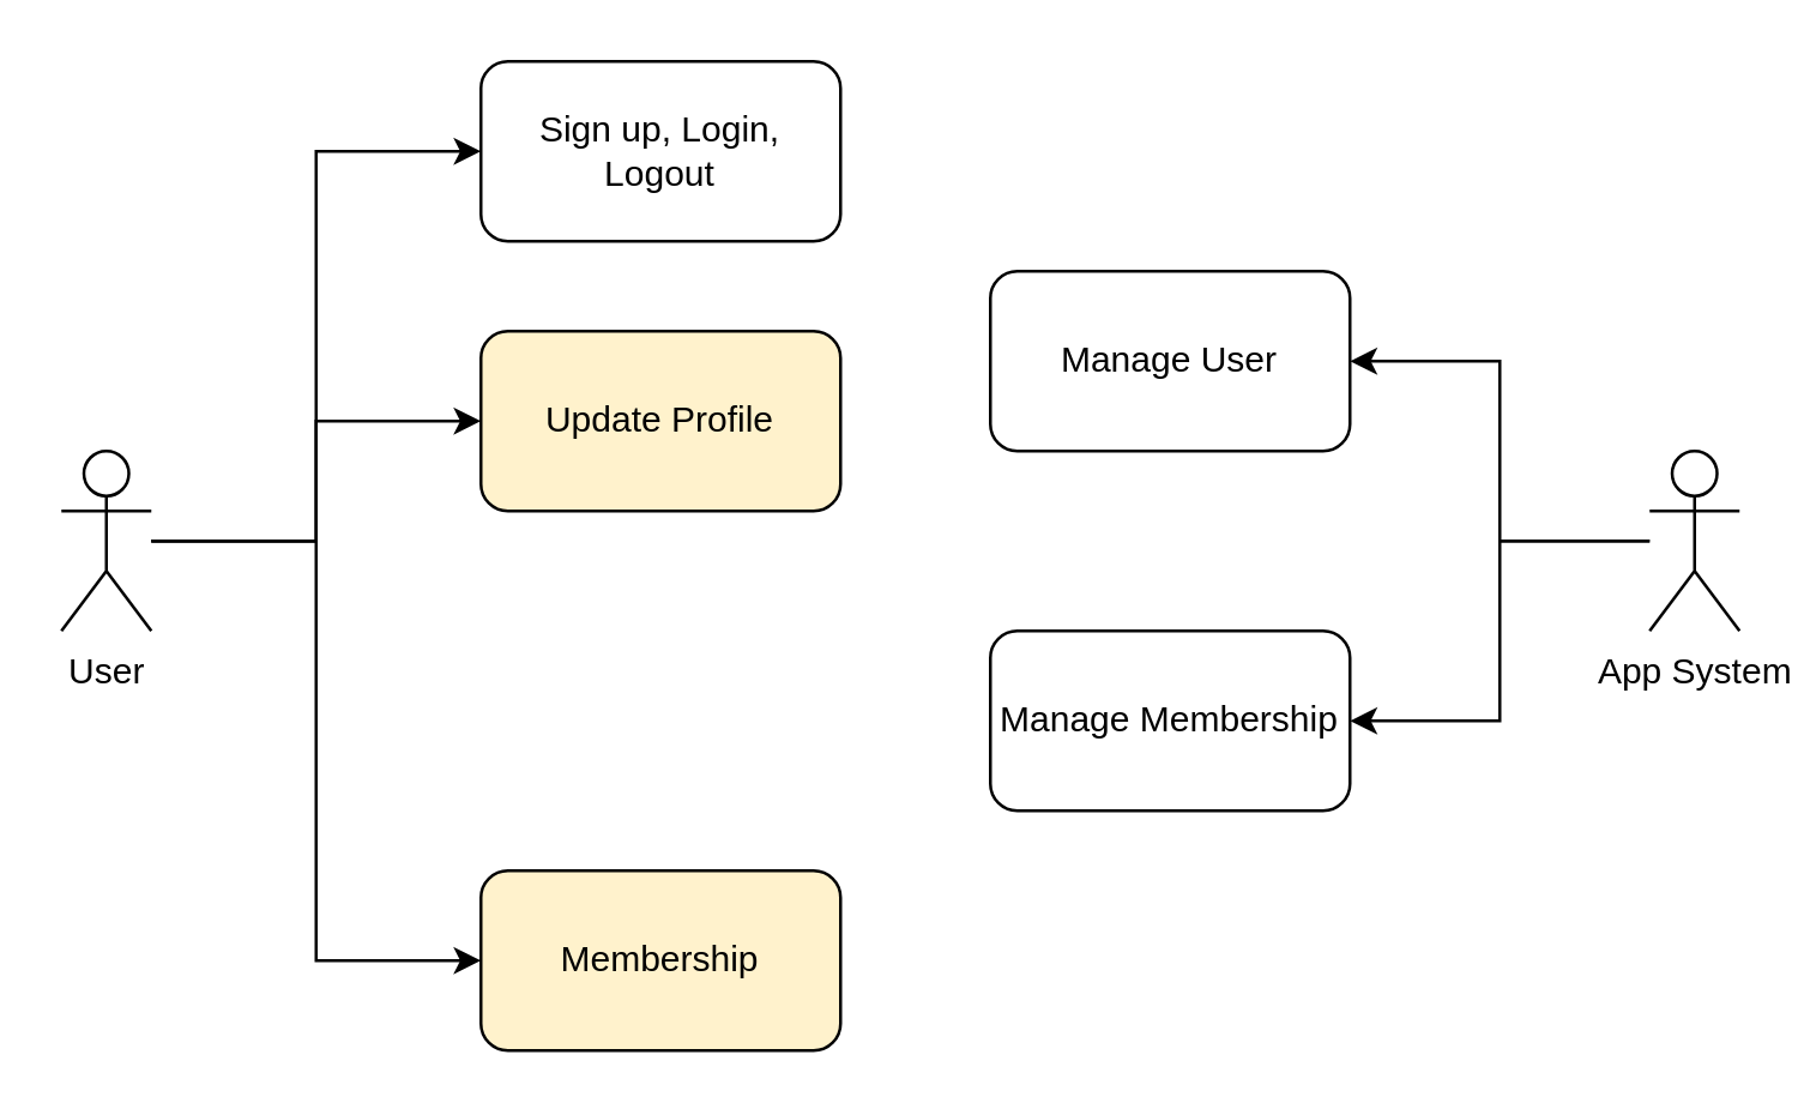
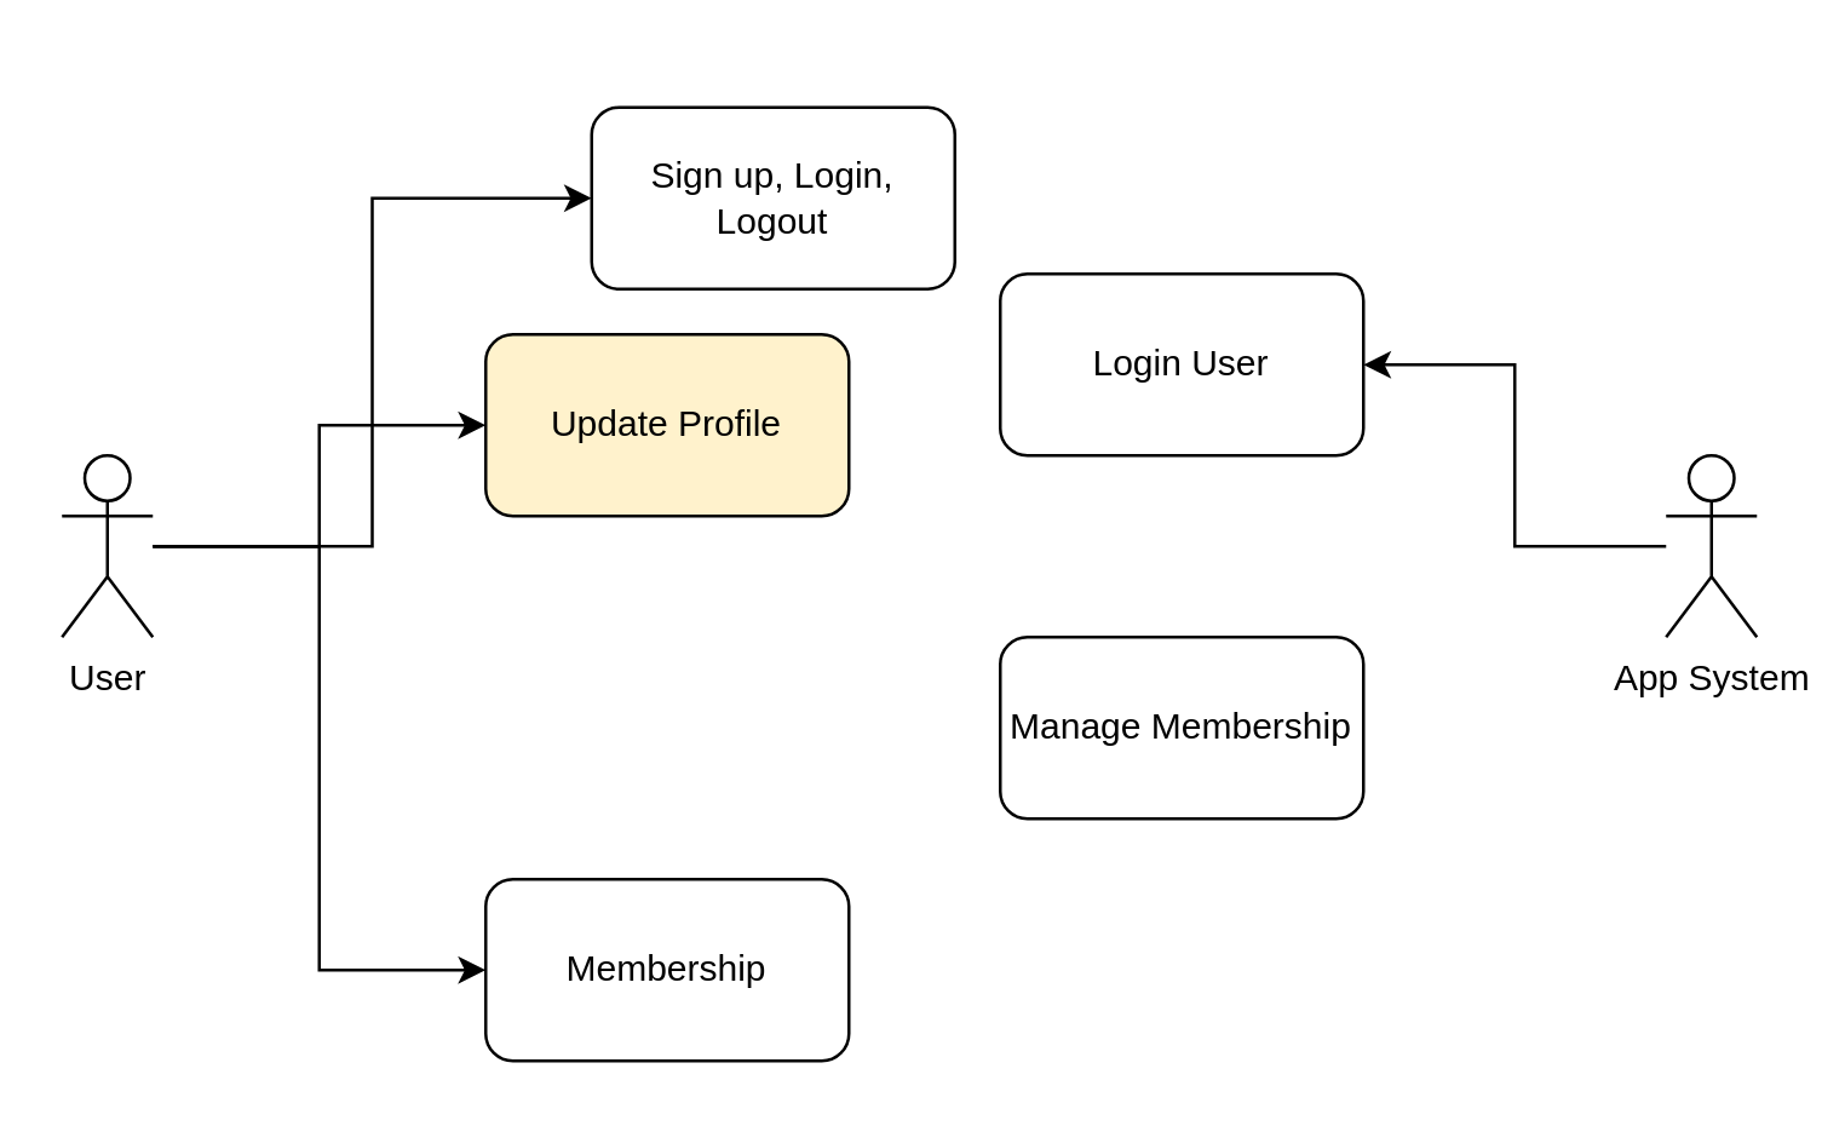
  <mxCell id="0" />
  <mxCell id="1" parent="0" />
  <mxCell id="2" style="edgeStyle=orthogonalEdgeStyle;rounded=0;orthogonalLoop=1;jettySize=auto;html=1;entryX=0;entryY=0.5;entryDx=0;entryDy=0;" edge="1" parent="1" source="5" target="7"><mxGeometry relative="1" as="geometry" /></mxCell>
  <mxCell id="3" style="edgeStyle=orthogonalEdgeStyle;rounded=0;orthogonalLoop=1;jettySize=auto;html=1;entryX=0;entryY=0.5;entryDx=0;entryDy=0;" edge="1" parent="1" source="5" target="8"><mxGeometry relative="1" as="geometry" /></mxCell>
  <mxCell id="4" style="edgeStyle=orthogonalEdgeStyle;rounded=0;orthogonalLoop=1;jettySize=auto;html=1;entryX=0;entryY=0.5;entryDx=0;entryDy=0;" edge="1" parent="1" source="5" target="6"><mxGeometry relative="1" as="geometry" /></mxCell>
  <mxCell id="5" value="User" style="shape=umlActor;verticalLabelPosition=bottom;verticalAlign=top;html=1;outlineConnect=0;" vertex="1" parent="1"><mxGeometry x="20" y="150" width="30" height="60" as="geometry" /></mxCell>
- <mxCell id="6" value="Membership" style="rounded=1;whiteSpace=wrap;html=1;fillColor=#fff2cc;" vertex="1" parent="1"><mxGeometry x="160" y="290" width="120" height="60" as="geometry" /></mxCell>
+ <mxCell id="6" value="Membership" style="rounded=1;whiteSpace=wrap;html=1;" vertex="1" parent="1"><mxGeometry x="160" y="290" width="120" height="60" as="geometry" /></mxCell>
  <mxCell id="7" value="Update Profile" style="rounded=1;whiteSpace=wrap;html=1;fillColor=#fff2cc;" vertex="1" parent="1"><mxGeometry x="160" y="110" width="120" height="60" as="geometry" /></mxCell>
- <mxCell id="8" value="Sign up, Login, Logout" style="rounded=1;whiteSpace=wrap;html=1;" vertex="1" parent="1"><mxGeometry x="160" y="20" width="120" height="60" as="geometry" /></mxCell>
+ <mxCell id="8" value="Sign up, Login, Logout" style="rounded=1;whiteSpace=wrap;html=1;" vertex="1" parent="1"><mxGeometry x="195" y="35" width="120" height="60" as="geometry" /></mxCell>
  <mxCell id="9" style="edgeStyle=orthogonalEdgeStyle;rounded=0;orthogonalLoop=1;jettySize=auto;html=1;entryX=1;entryY=0.5;entryDx=0;entryDy=0;" edge="1" parent="1" source="11" target="12"><mxGeometry relative="1" as="geometry" /></mxCell>
- <mxCell id="10" style="edgeStyle=orthogonalEdgeStyle;rounded=0;orthogonalLoop=1;jettySize=auto;html=1;entryX=1;entryY=0.5;entryDx=0;entryDy=0;" edge="1" parent="1" source="11" target="13"><mxGeometry relative="1" as="geometry" /></mxCell>
  <mxCell id="11" value="App System" style="shape=umlActor;verticalLabelPosition=bottom;verticalAlign=top;html=1;outlineConnect=0;" vertex="1" parent="1"><mxGeometry x="550" y="150" width="30" height="60" as="geometry" /></mxCell>
- <mxCell id="12" value="Manage User" style="rounded=1;whiteSpace=wrap;html=1;" vertex="1" parent="1"><mxGeometry x="330" y="90" width="120" height="60" as="geometry" /></mxCell>
+ <mxCell id="12" value="Login User" style="rounded=1;whiteSpace=wrap;html=1;" vertex="1" parent="1"><mxGeometry x="330" y="90" width="120" height="60" as="geometry" /></mxCell>
  <mxCell id="13" value="Manage Membership" style="rounded=1;whiteSpace=wrap;html=1;" vertex="1" parent="1"><mxGeometry x="330" y="210" width="120" height="60" as="geometry" /></mxCell>
